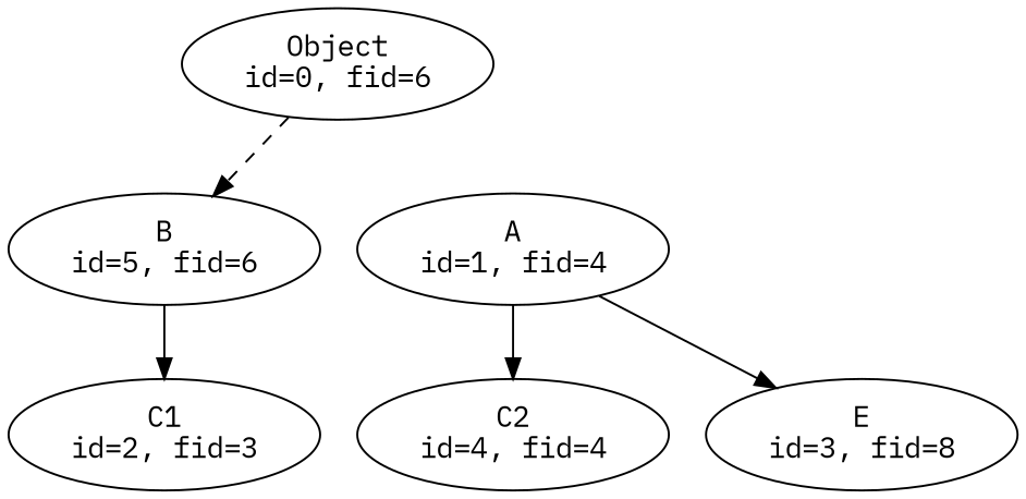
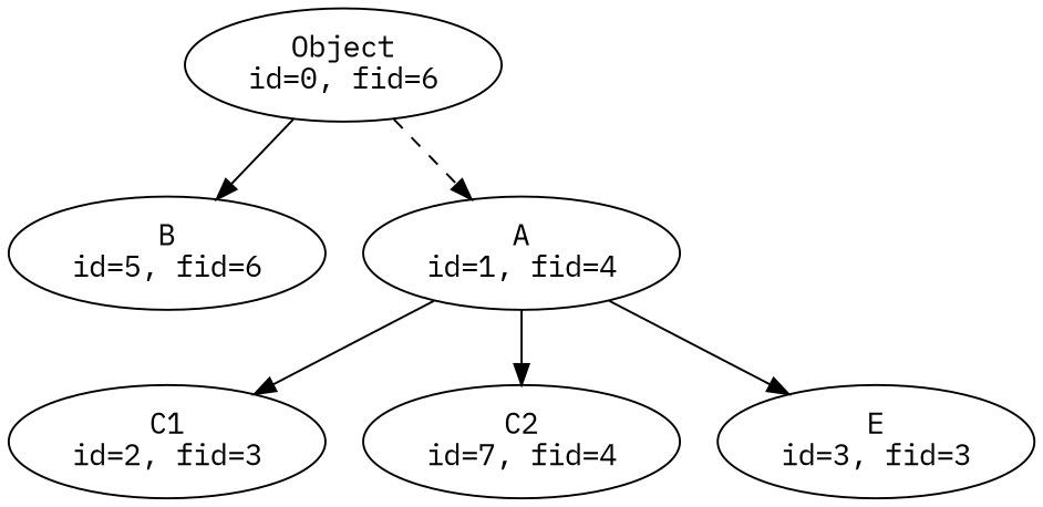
  digraph {
    fontname="IBM Plex Mono"
    node [fontname="IBM Plex Mono"]
    edge [fontname="IBM Plex Mono"]
    n1 [label="Object\nid=0, fid=6"]
    n2 [label="A\nid=1, fid=4"]
    n3 [label="B\nid=5, fid=6"]
    n4 [label="C1\nid=2, fid=3"]
-   n5 [label="C2\nid=4, fid=4"]
-   n6 [label="E\nid=3, fid=8"]
-   n1 -> n3 [style=dashed]
-   n3 -> n4
+   n5 [label="C2\nid=7, fid=4"]
+   n6 [label="E\nid=3, fid=3"]
+   n1 -> n2 [style=dashed]
+   n1 -> n3 [style=solid]
+   n2 -> n4
    n2 -> n5
    n2 -> n6
  }
